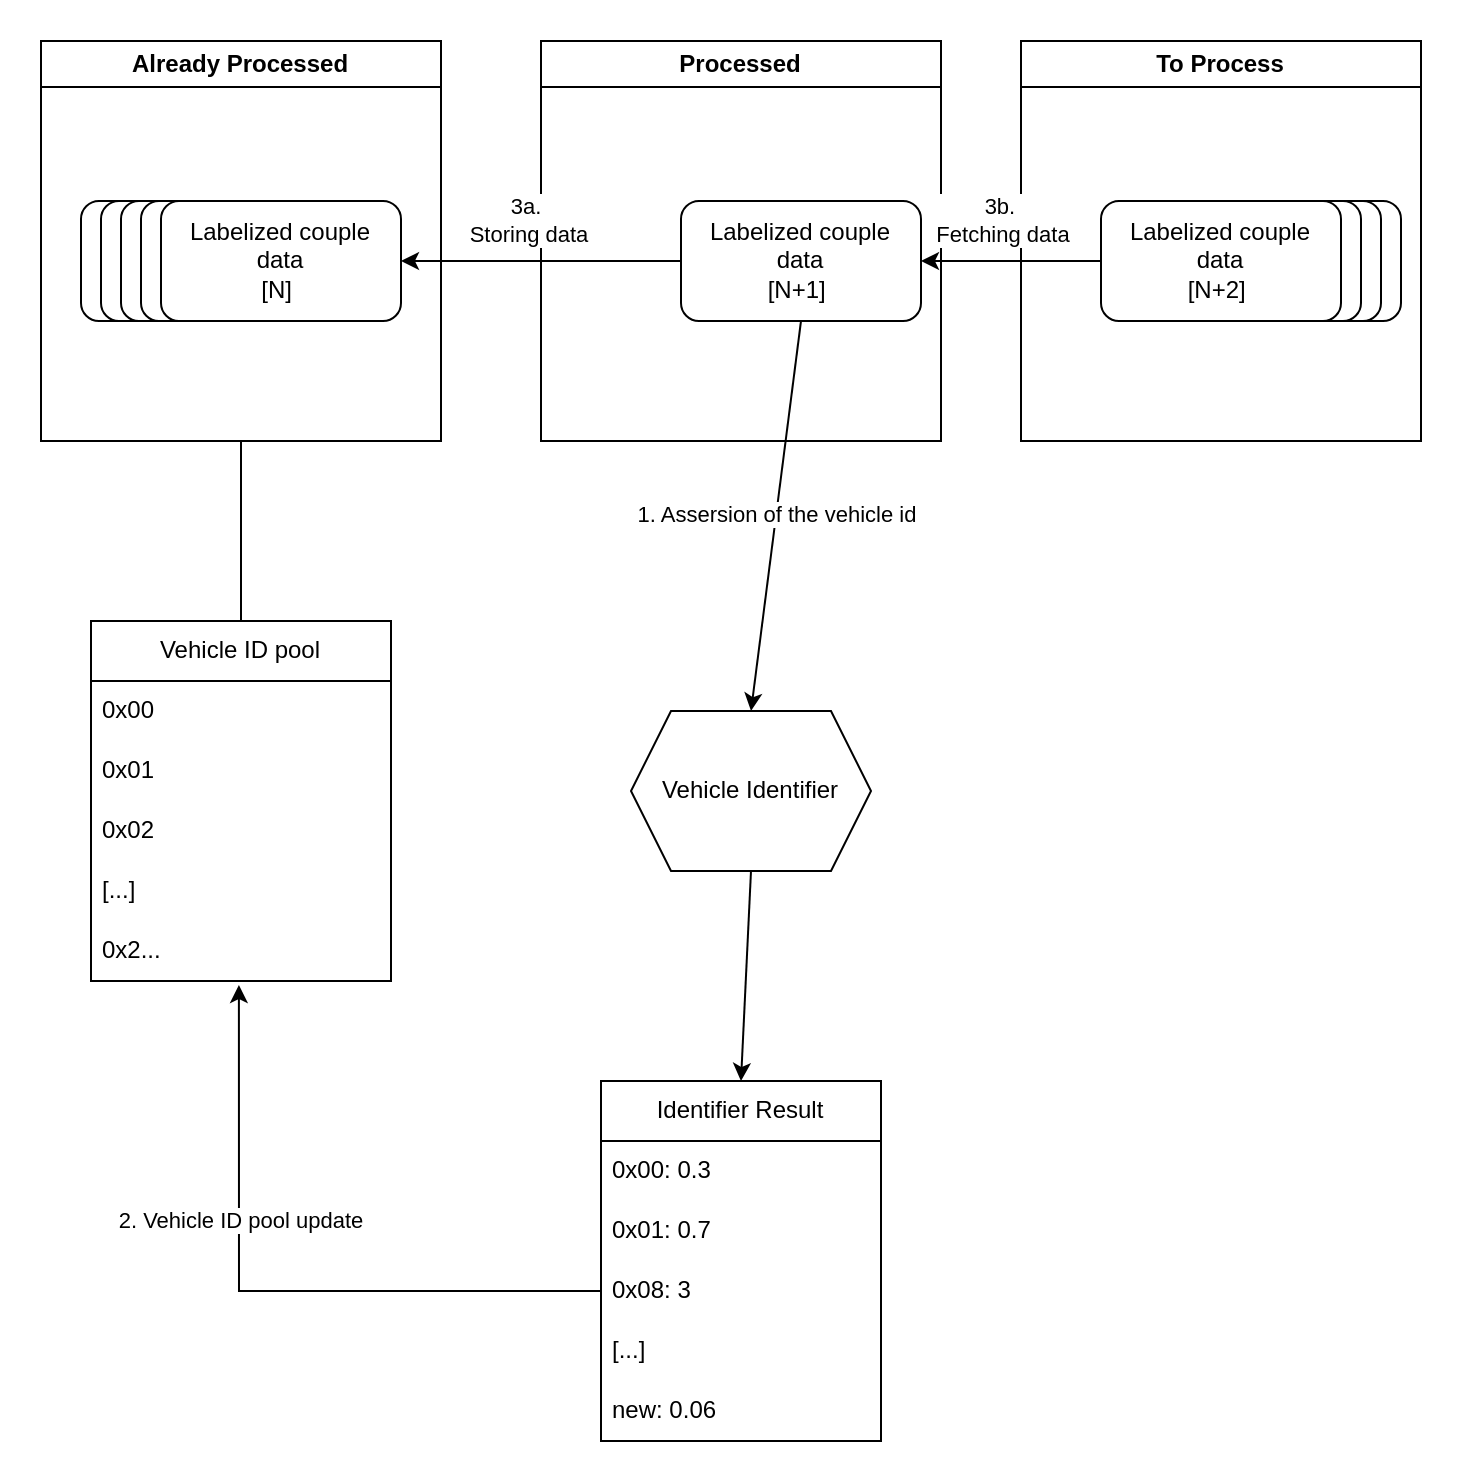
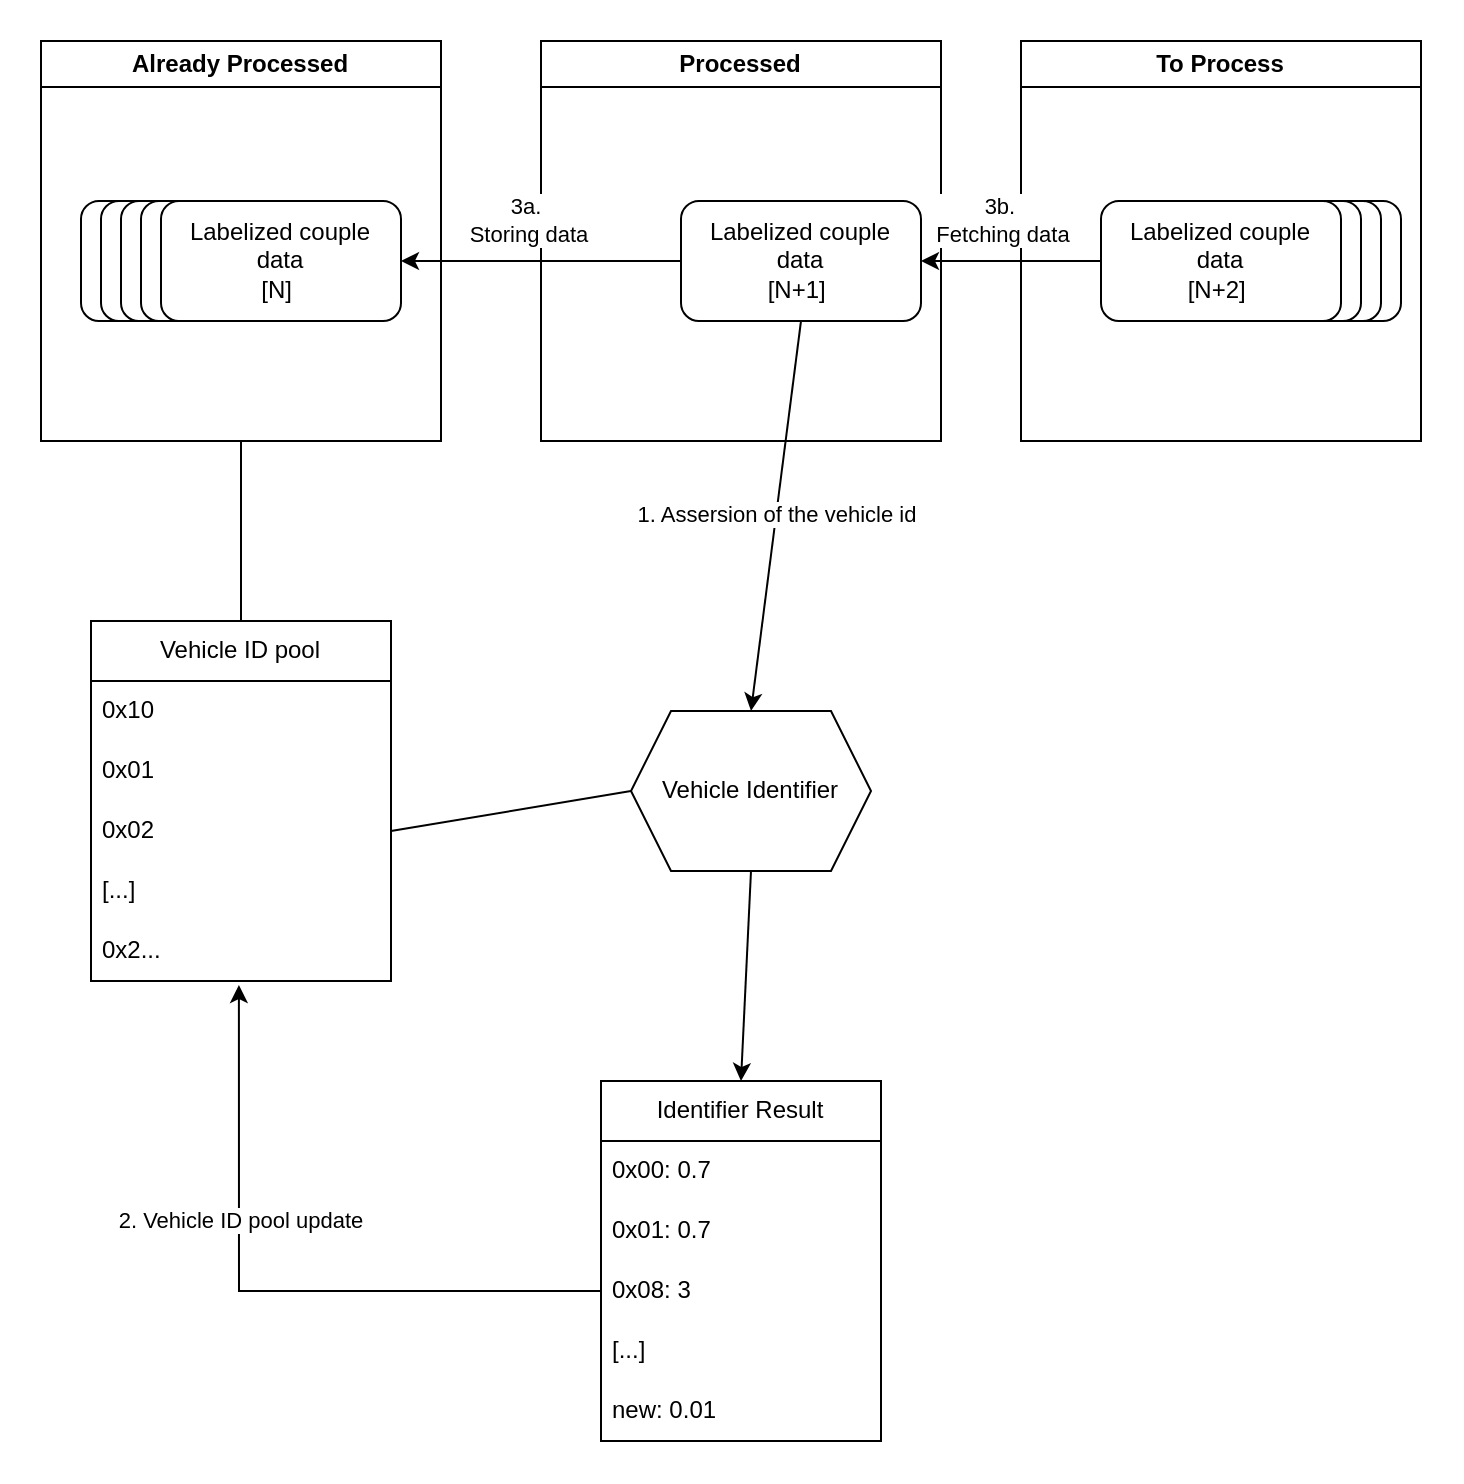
  <mxCell id="0" />
  <mxCell id="1" parent="0" />
  <mxCell id="2" value="Already Processed" style="swimlane;whiteSpace=wrap;html=1;" vertex="1" parent="1"><mxGeometry x="20" y="20" width="200" height="200" as="geometry" /></mxCell>
  <mxCell id="3" value="Labelized couple &lt;br&gt;data" style="rounded=1;whiteSpace=wrap;html=1;" vertex="1" parent="2"><mxGeometry x="20" y="80" width="120" height="60" as="geometry" /></mxCell>
  <mxCell id="4" value="Labelized couple &lt;br&gt;data" style="rounded=1;whiteSpace=wrap;html=1;fillColor=default;fillStyle=solid;" vertex="1" parent="2"><mxGeometry x="30" y="80" width="120" height="60" as="geometry" /></mxCell>
  <mxCell id="5" value="Labelized couple &lt;br&gt;data" style="rounded=1;whiteSpace=wrap;html=1;" vertex="1" parent="2"><mxGeometry x="40" y="80" width="120" height="60" as="geometry" /></mxCell>
  <mxCell id="6" value="Labelized couple &lt;br&gt;data" style="rounded=1;whiteSpace=wrap;html=1;" vertex="1" parent="2"><mxGeometry x="50" y="80" width="120" height="60" as="geometry" /></mxCell>
  <mxCell id="7" value="Labelized couple &lt;br&gt;data&lt;br&gt;[N]&amp;nbsp;" style="rounded=1;whiteSpace=wrap;html=1;gradientColor=none;fillStyle=auto;" vertex="1" parent="2"><mxGeometry x="60" y="80" width="120" height="60" as="geometry" /></mxCell>
  <mxCell id="8" value="Processed" style="swimlane;whiteSpace=wrap;html=1;" vertex="1" parent="1"><mxGeometry x="270" y="20" width="200" height="200" as="geometry" /></mxCell>
  <mxCell id="9" value="Labelized couple &lt;br&gt;data&lt;br&gt;[N+1]&amp;nbsp;" style="rounded=1;whiteSpace=wrap;html=1;gradientColor=none;fillStyle=auto;" vertex="1" parent="8"><mxGeometry x="70" y="80" width="120" height="60" as="geometry" /></mxCell>
  <mxCell id="10" value="To Process" style="swimlane;whiteSpace=wrap;html=1;" vertex="1" parent="1"><mxGeometry x="510" y="20" width="200" height="200" as="geometry" /></mxCell>
  <mxCell id="11" value="Labelized couple &lt;br&gt;data&lt;br&gt;[N+2]&amp;nbsp;" style="rounded=1;whiteSpace=wrap;html=1;gradientColor=none;fillStyle=auto;" vertex="1" parent="10"><mxGeometry x="70" y="80" width="120" height="60" as="geometry" /></mxCell>
  <mxCell id="12" value="Labelized couple &lt;br&gt;data&lt;br&gt;[N+2]&amp;nbsp;" style="rounded=1;whiteSpace=wrap;html=1;gradientColor=none;fillStyle=auto;" vertex="1" parent="10"><mxGeometry x="60" y="80" width="120" height="60" as="geometry" /></mxCell>
  <mxCell id="13" value="Labelized couple &lt;br&gt;data&lt;br&gt;[N+2]&amp;nbsp;" style="rounded=1;whiteSpace=wrap;html=1;gradientColor=none;fillStyle=auto;" vertex="1" parent="10"><mxGeometry x="50" y="80" width="120" height="60" as="geometry" /></mxCell>
  <mxCell id="14" value="Labelized couple &lt;br&gt;data&lt;br&gt;[N+2]&amp;nbsp;" style="rounded=1;whiteSpace=wrap;html=1;gradientColor=none;fillStyle=auto;" vertex="1" parent="10"><mxGeometry x="40" y="80" width="120" height="60" as="geometry" /></mxCell>
  <mxCell id="15" value="Vehicle ID pool" style="swimlane;fontStyle=0;childLayout=stackLayout;horizontal=1;startSize=30;horizontalStack=0;resizeParent=1;resizeParentMax=0;resizeLast=0;collapsible=1;marginBottom=0;whiteSpace=wrap;html=1;" vertex="1" parent="1"><mxGeometry x="45" y="310" width="150" height="180" as="geometry" /></mxCell>
- <mxCell id="16" value="0x00" style="text;strokeColor=none;fillColor=none;align=left;verticalAlign=middle;spacingLeft=4;spacingRight=4;overflow=hidden;points=[[0,0.5],[1,0.5]];portConstraint=eastwest;rotatable=0;whiteSpace=wrap;html=1;" vertex="1" parent="15"><mxGeometry y="30" width="150" height="30" as="geometry" /></mxCell>
+ <mxCell id="16" value="0x10" style="text;strokeColor=none;fillColor=none;align=left;verticalAlign=middle;spacingLeft=4;spacingRight=4;overflow=hidden;points=[[0,0.5],[1,0.5]];portConstraint=eastwest;rotatable=0;whiteSpace=wrap;html=1;" vertex="1" parent="15"><mxGeometry y="30" width="150" height="30" as="geometry" /></mxCell>
  <mxCell id="17" value="0x01" style="text;strokeColor=none;fillColor=none;align=left;verticalAlign=middle;spacingLeft=4;spacingRight=4;overflow=hidden;points=[[0,0.5],[1,0.5]];portConstraint=eastwest;rotatable=0;whiteSpace=wrap;html=1;" vertex="1" parent="15"><mxGeometry y="60" width="150" height="30" as="geometry" /></mxCell>
  <mxCell id="18" value="0x02" style="text;strokeColor=none;fillColor=none;align=left;verticalAlign=middle;spacingLeft=4;spacingRight=4;overflow=hidden;points=[[0,0.5],[1,0.5]];portConstraint=eastwest;rotatable=0;whiteSpace=wrap;html=1;" vertex="1" parent="15"><mxGeometry y="90" width="150" height="30" as="geometry" /></mxCell>
  <mxCell id="19" value="[...]" style="text;strokeColor=none;fillColor=none;align=left;verticalAlign=middle;spacingLeft=4;spacingRight=4;overflow=hidden;points=[[0,0.5],[1,0.5]];portConstraint=eastwest;rotatable=0;whiteSpace=wrap;html=1;" vertex="1" parent="15"><mxGeometry y="120" width="150" height="30" as="geometry" /></mxCell>
  <mxCell id="20" value="0x2..." style="text;strokeColor=none;fillColor=none;align=left;verticalAlign=middle;spacingLeft=4;spacingRight=4;overflow=hidden;points=[[0,0.5],[1,0.5]];portConstraint=eastwest;rotatable=0;whiteSpace=wrap;html=1;" vertex="1" parent="15"><mxGeometry y="150" width="150" height="30" as="geometry" /></mxCell>
  <mxCell id="21" value="" style="endArrow=none;startArrow=none;html=1;rounded=0;exitX=0.5;exitY=0;exitDx=0;exitDy=0;entryX=0.5;entryY=1;entryDx=0;entryDy=0;endFill=0;startFill=0;" edge="1" parent="1" source="15" target="2"><mxGeometry width="50" height="50" relative="1" as="geometry"><mxPoint x="340" y="260" as="sourcePoint" /><mxPoint x="390" y="210" as="targetPoint" /></mxGeometry></mxCell>
  <mxCell id="22" value="Vehicle Identifier" style="shape=hexagon;perimeter=hexagonPerimeter2;whiteSpace=wrap;html=1;fixedSize=1;" vertex="1" parent="1"><mxGeometry x="315" y="355" width="120" height="80" as="geometry" /></mxCell>
+ <mxCell id="23" value="" style="endArrow=none;html=1;rounded=0;exitX=1;exitY=0.5;exitDx=0;exitDy=0;entryX=0;entryY=0.5;entryDx=0;entryDy=0;" edge="1" parent="1" source="18" target="22"><mxGeometry width="50" height="50" relative="1" as="geometry"><mxPoint x="340" y="460" as="sourcePoint" /><mxPoint x="390" y="410" as="targetPoint" /></mxGeometry></mxCell>
  <mxCell id="24" value="1. Assersion of the vehicle id" style="endArrow=classic;html=1;rounded=0;exitX=0.5;exitY=1;exitDx=0;exitDy=0;entryX=0.5;entryY=0;entryDx=0;entryDy=0;" edge="1" parent="1" source="9" target="22"><mxGeometry width="50" height="50" relative="1" as="geometry"><mxPoint x="340" y="360" as="sourcePoint" /><mxPoint x="390" y="310" as="targetPoint" /></mxGeometry></mxCell>
  <mxCell id="25" value="Identifier Result" style="swimlane;fontStyle=0;childLayout=stackLayout;horizontal=1;startSize=30;horizontalStack=0;resizeParent=1;resizeParentMax=0;resizeLast=0;collapsible=1;marginBottom=0;whiteSpace=wrap;html=1;" vertex="1" parent="1"><mxGeometry x="300" y="540" width="140" height="180" as="geometry" /></mxCell>
- <mxCell id="26" value="0x00: 0.3" style="text;strokeColor=none;fillColor=none;align=left;verticalAlign=middle;spacingLeft=4;spacingRight=4;overflow=hidden;points=[[0,0.5],[1,0.5]];portConstraint=eastwest;rotatable=0;whiteSpace=wrap;html=1;" vertex="1" parent="25"><mxGeometry y="30" width="140" height="30" as="geometry" /></mxCell>
+ <mxCell id="26" value="0x00: 0.7" style="text;strokeColor=none;fillColor=none;align=left;verticalAlign=middle;spacingLeft=4;spacingRight=4;overflow=hidden;points=[[0,0.5],[1,0.5]];portConstraint=eastwest;rotatable=0;whiteSpace=wrap;html=1;" vertex="1" parent="25"><mxGeometry y="30" width="140" height="30" as="geometry" /></mxCell>
  <mxCell id="27" value="0x01: 0.7" style="text;strokeColor=none;fillColor=none;align=left;verticalAlign=middle;spacingLeft=4;spacingRight=4;overflow=hidden;points=[[0,0.5],[1,0.5]];portConstraint=eastwest;rotatable=0;whiteSpace=wrap;html=1;" vertex="1" parent="25"><mxGeometry y="60" width="140" height="30" as="geometry" /></mxCell>
  <mxCell id="28" value="0x08: 3" style="text;strokeColor=none;fillColor=none;align=left;verticalAlign=middle;spacingLeft=4;spacingRight=4;overflow=hidden;points=[[0,0.5],[1,0.5]];portConstraint=eastwest;rotatable=0;whiteSpace=wrap;html=1;" vertex="1" parent="25"><mxGeometry y="90" width="140" height="30" as="geometry" /></mxCell>
  <mxCell id="29" value="[...]" style="text;strokeColor=none;fillColor=none;align=left;verticalAlign=middle;spacingLeft=4;spacingRight=4;overflow=hidden;points=[[0,0.5],[1,0.5]];portConstraint=eastwest;rotatable=0;whiteSpace=wrap;html=1;" vertex="1" parent="25"><mxGeometry y="120" width="140" height="30" as="geometry" /></mxCell>
- <mxCell id="30" value="new: 0.06" style="text;strokeColor=none;fillColor=none;align=left;verticalAlign=middle;spacingLeft=4;spacingRight=4;overflow=hidden;points=[[0,0.5],[1,0.5]];portConstraint=eastwest;rotatable=0;whiteSpace=wrap;html=1;" vertex="1" parent="25"><mxGeometry y="150" width="140" height="30" as="geometry" /></mxCell>
+ <mxCell id="30" value="new: 0.01" style="text;strokeColor=none;fillColor=none;align=left;verticalAlign=middle;spacingLeft=4;spacingRight=4;overflow=hidden;points=[[0,0.5],[1,0.5]];portConstraint=eastwest;rotatable=0;whiteSpace=wrap;html=1;" vertex="1" parent="25"><mxGeometry y="150" width="140" height="30" as="geometry" /></mxCell>
  <mxCell id="31" value="" style="endArrow=classic;html=1;rounded=0;exitX=0.5;exitY=1;exitDx=0;exitDy=0;entryX=0.5;entryY=0;entryDx=0;entryDy=0;" edge="1" parent="1" source="22" target="25"><mxGeometry width="50" height="50" relative="1" as="geometry"><mxPoint x="340" y="560" as="sourcePoint" /><mxPoint x="390" y="510" as="targetPoint" /></mxGeometry></mxCell>
  <mxCell id="32" value="2. Vehicle ID pool update" style="endArrow=classic;html=1;rounded=0;exitX=0;exitY=0.5;exitDx=0;exitDy=0;entryX=0.493;entryY=1.067;entryDx=0;entryDy=0;entryPerimeter=0;" edge="1" parent="1" source="28" target="20"><mxGeometry x="0.293" y="-1" width="50" height="50" relative="1" as="geometry"><mxPoint x="340" y="660" as="sourcePoint" /><mxPoint x="390" y="610" as="targetPoint" /><Array as="points"><mxPoint x="119" y="645" /></Array><mxPoint as="offset" /></mxGeometry></mxCell>
  <mxCell id="33" value="3a.&amp;nbsp;&lt;br&gt;Storing data" style="endArrow=classic;html=1;rounded=0;exitX=0;exitY=0.5;exitDx=0;exitDy=0;entryX=1;entryY=0.5;entryDx=0;entryDy=0;" edge="1" parent="1" source="9" target="7"><mxGeometry x="0.091" y="-20" width="50" height="50" relative="1" as="geometry"><mxPoint x="340" y="60" as="sourcePoint" /><mxPoint x="390" y="10" as="targetPoint" /><Array as="points"><mxPoint x="250" y="130" /></Array><mxPoint as="offset" /></mxGeometry></mxCell>
  <mxCell id="34" value="3b.&amp;nbsp;&lt;br&gt;Fetching data" style="endArrow=classic;html=1;rounded=0;exitX=0;exitY=0.5;exitDx=0;exitDy=0;entryX=1;entryY=0.5;entryDx=0;entryDy=0;" edge="1" parent="1" source="14" target="9"><mxGeometry x="0.091" y="-20" width="50" height="50" relative="1" as="geometry"><mxPoint x="550" y="190" as="sourcePoint" /><mxPoint x="440" y="190" as="targetPoint" /><Array as="points" /><mxPoint as="offset" /></mxGeometry></mxCell>
